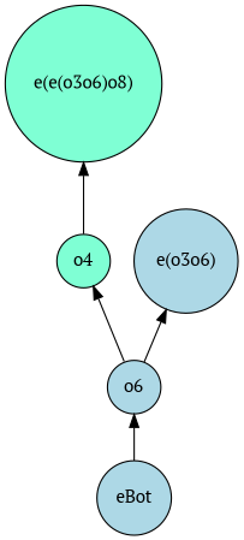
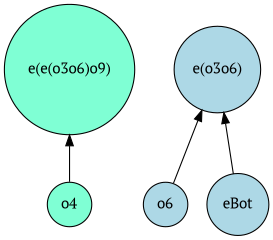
  strict digraph {
    fontname="PT Serif"
    rankdir=BT
    node [fillcolor=lightblue fontname="PT Serif" shape=circle style=filled]
    edge [fontname="PT Serif"]
    n1 [fillcolor=aquamarine label=o4]
-   "e(e(o3o6)o9)" [fillcolor=aquamarine label="e(e(o3o6)o8)"]
+   "e(e(o3o6)o9)" [fillcolor=aquamarine]
    o6
    "e(o3o6)"
    eBot
    n1 -> "e(e(o3o6)o9)"
-   o6 -> n1
    o6 -> "e(o3o6)"
-   eBot -> o6
+   eBot -> "e(o3o6)"
  }
